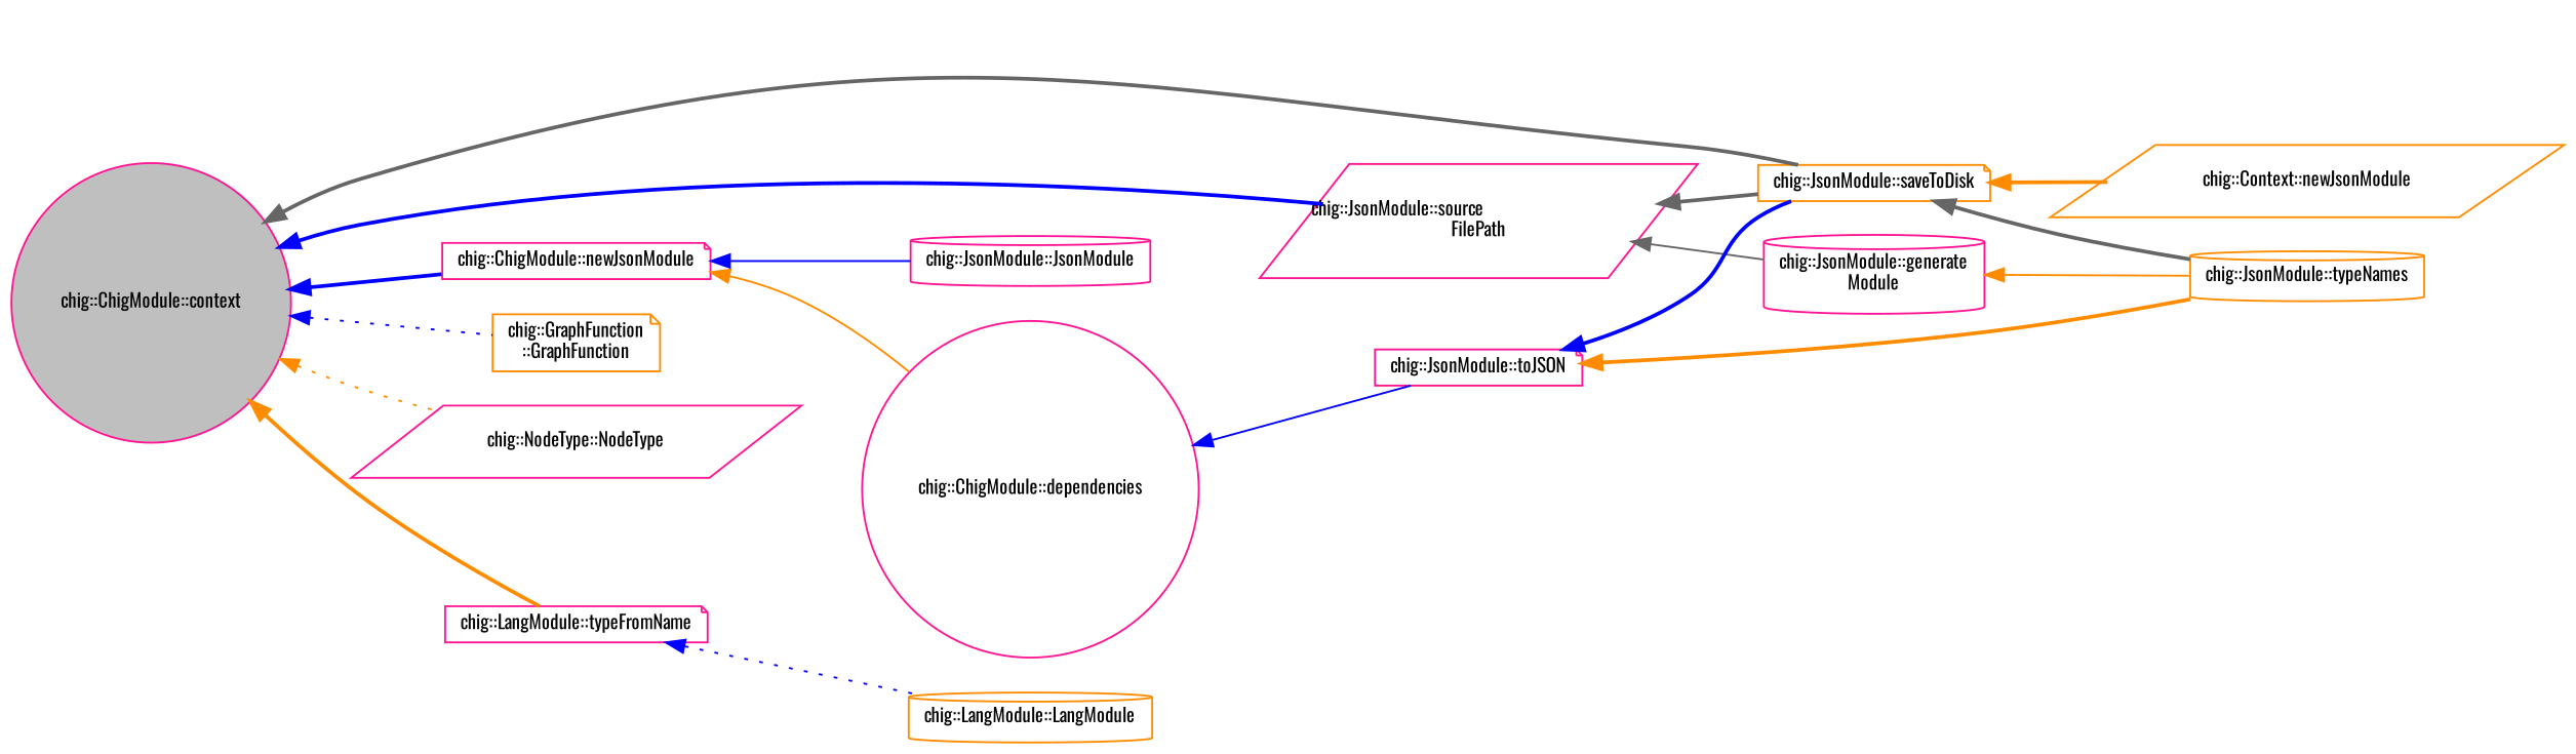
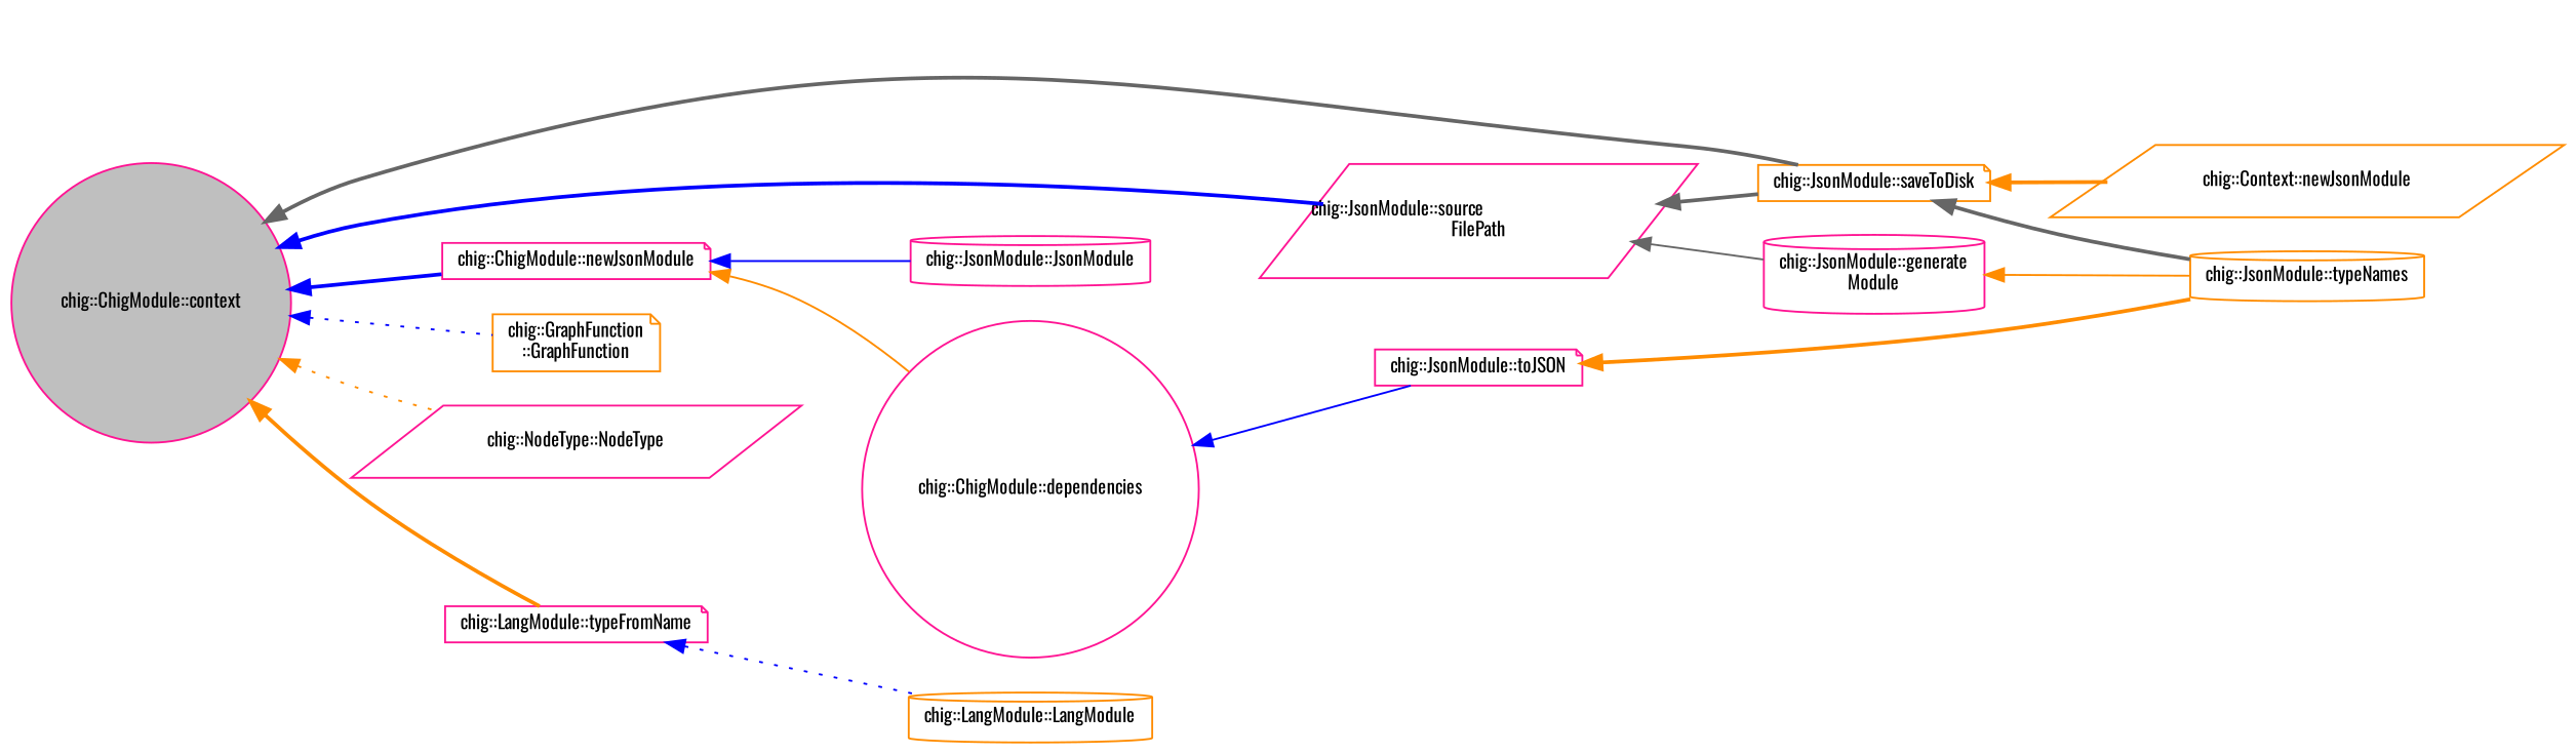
  digraph {
    fontname=Oswald
    rankdir=LR
    node [color=deeppink fillcolor=white fontname=Oswald fontsize=10 shape=note style=filled]
    edge [color=blue dir=back fontname=Oswald fontsize=10 labelfontname=Helvetica labelfontsize=10 style=bold]
    n1 [fillcolor=grey75 fontcolor=black height=0.2 label="chig::ChigModule::context" shape=circle width=0.4]
    n2 [height=0.2 label="chig::ChigModule::newJsonModule" width=0.4]
    n3 [color=darkorange height=0.2 label="chig::JsonModule::saveToDisk" width=0.4]
    n4 [color=darkorange height=0.2 label="chig::GraphFunction\l::GraphFunction" width=0.4]
    n5 [height=0.2 label="chig::NodeType::NodeType" shape=parallelogram width=0.4]
    n6 [height=0.2 label="chig::JsonModule::source\lFilePath" shape=parallelogram width=0.4]
    n7 [height=0.2 label="chig::LangModule::typeFromName" width=0.4]
    n8 [height=0.2 label="chig::ChigModule::dependencies" shape=circle width=0.4]
    n9 [height=0.2 label="chig::JsonModule::JsonModule" shape=cylinder width=0.4]
    n10 [color=darkorange height=0.2 label="chig::JsonModule::typeNames" shape=cylinder width=0.4]
    n11 [color=darkorange height=0.2 label="chig::Context::newJsonModule" shape=parallelogram width=0.4]
    n12 [height=0.2 label="chig::JsonModule::generate\lModule" shape=cylinder width=0.4]
    n13 [color=darkorange height=0.2 label="chig::LangModule::LangModule" shape=cylinder width=0.4]
    n14 [height=0.2 label="chig::JsonModule::toJSON" width=0.4]
    n1 -> n2
    n1 -> n3 [color=gray40]
    n1 -> n4 [style=dotted]
    n1 -> n5 [color=darkorange style=dotted]
    n1 -> n6
    n1 -> n7 [color=darkorange]
    n2 -> n8 [color=darkorange style=solid]
    n2 -> n9 [style=solid]
    n3 -> n10 [color=gray40]
    n3 -> n11 [color=darkorange]
    n6 -> n3 [color=gray40]
    n6 -> n12 [color=gray40 style=solid]
    n7 -> n13 [style=dotted]
    n8 -> n14 [style=solid]
    n12 -> n10 [color=darkorange style=solid]
-   n14 -> n3
    n14 -> n10 [color=darkorange]
  }
